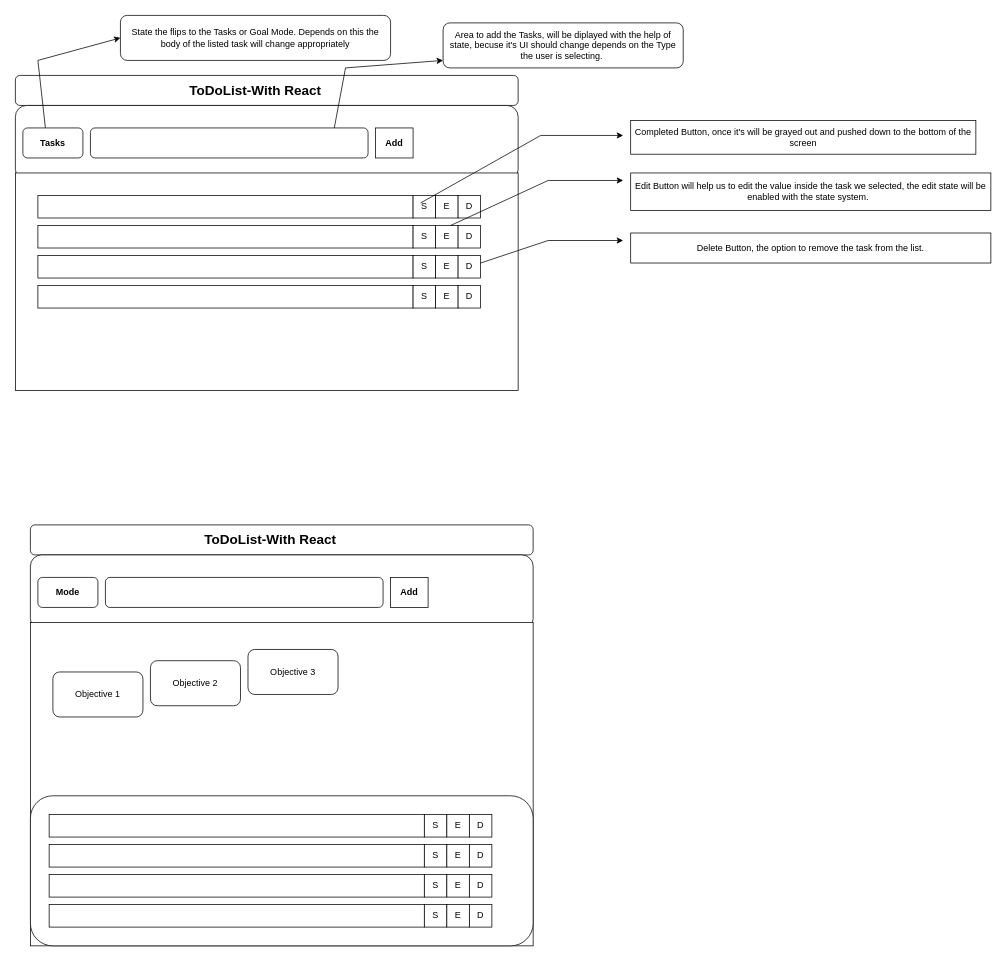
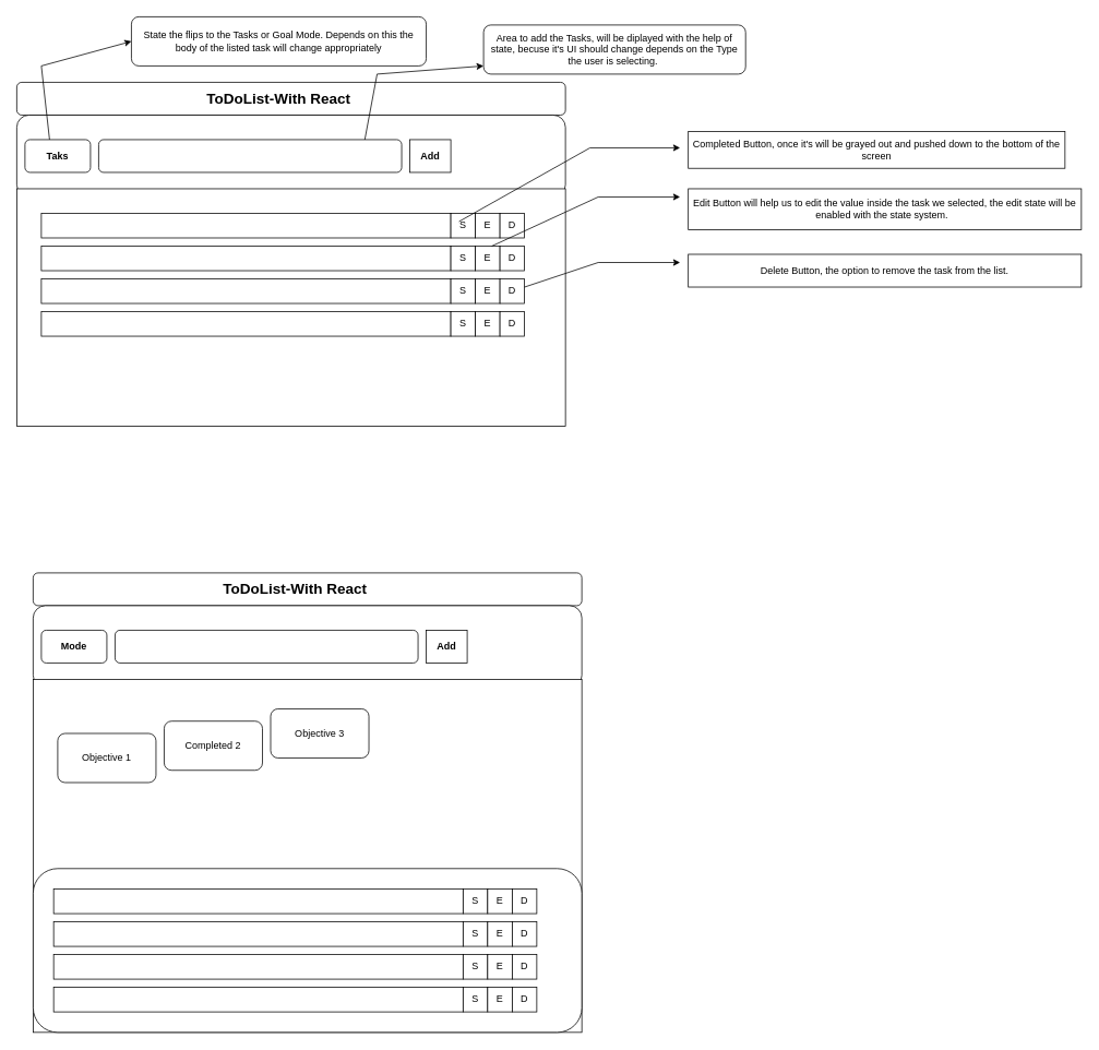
  <mxCell id="0" />
  <mxCell id="1" parent="0" />
  <mxCell id="2" value="" style="rounded=1;whiteSpace=wrap;html=1;" vertex="1" parent="1"><mxGeometry x="20" y="100" width="670" height="40" as="geometry" /></mxCell>
  <mxCell id="3" value="" style="rounded=1;whiteSpace=wrap;html=1;" vertex="1" parent="1"><mxGeometry x="20" y="140" width="670" height="100" as="geometry" /></mxCell>
  <mxCell id="4" value="&lt;span style=&quot;font-size: 18px;&quot;&gt;&lt;b&gt;ToDoList-With React&lt;br&gt;&lt;/b&gt;&lt;/span&gt;" style="text;html=1;strokeColor=none;fillColor=none;align=center;verticalAlign=middle;whiteSpace=wrap;rounded=0;" vertex="1" parent="1"><mxGeometry x="230" y="105" width="220" height="30" as="geometry" /></mxCell>
  <mxCell id="5" value="" style="rounded=1;whiteSpace=wrap;html=1;" vertex="1" parent="1"><mxGeometry x="120" y="170" width="370" height="40" as="geometry" /></mxCell>
- <mxCell id="6" value="&lt;b&gt;Tasks&lt;/b&gt;" style="rounded=1;whiteSpace=wrap;html=1;" vertex="1" parent="1"><mxGeometry x="30" y="170" width="80" height="40" as="geometry" /></mxCell>
+ <mxCell id="6" value="&lt;b&gt;Taks&lt;/b&gt;" style="rounded=1;whiteSpace=wrap;html=1;" vertex="1" parent="1"><mxGeometry x="30" y="170" width="80" height="40" as="geometry" /></mxCell>
  <mxCell id="7" value="" style="rounded=0;whiteSpace=wrap;html=1;" vertex="1" parent="1"><mxGeometry x="500" y="170" width="50" height="40" as="geometry" /></mxCell>
  <mxCell id="8" value="&lt;b&gt;Add&lt;/b&gt;" style="text;html=1;strokeColor=none;fillColor=none;align=center;verticalAlign=middle;whiteSpace=wrap;rounded=0;" vertex="1" parent="1"><mxGeometry x="495" y="175" width="60" height="30" as="geometry" /></mxCell>
  <mxCell id="9" value="" style="endArrow=classic;html=1;rounded=0;" edge="1" parent="1"><mxGeometry width="50" height="50" relative="1" as="geometry"><mxPoint x="60" y="170" as="sourcePoint" /><mxPoint x="160" y="50" as="targetPoint" /><Array as="points"><mxPoint x="50" y="80" /></Array></mxGeometry></mxCell>
  <mxCell id="10" value="State the flips to the Tasks or Goal Mode. Depends on this the body of the listed task will change appropriately" style="rounded=1;whiteSpace=wrap;html=1;" vertex="1" parent="1"><mxGeometry x="160" width="360" height="60" as="geometry" y="20" /></mxCell>
  <mxCell id="11" value="" style="endArrow=classic;html=1;rounded=0;" edge="1" parent="1"><mxGeometry width="50" height="50" relative="1" as="geometry"><mxPoint x="445" y="170" as="sourcePoint" /><mxPoint x="590" y="80" as="targetPoint" /><Array as="points"><mxPoint x="460" y="90" /></Array></mxGeometry></mxCell>
  <mxCell id="12" value="Area to add the Tasks, will be diplayed with the help of state, becuse it's UI should change depends on the Type the user is selecting.&amp;nbsp;" style="rounded=1;whiteSpace=wrap;html=1;" vertex="1" parent="1"><mxGeometry x="590" y="30" width="320" height="60" as="geometry" /></mxCell>
  <mxCell id="13" value="" style="rounded=0;whiteSpace=wrap;html=1;" vertex="1" parent="1"><mxGeometry x="20" y="230" width="670" height="290" as="geometry" /></mxCell>
  <mxCell id="14" value="" style="rounded=0;whiteSpace=wrap;html=1;" vertex="1" parent="1"><mxGeometry x="50" y="260" width="500" height="30" as="geometry" /></mxCell>
  <mxCell id="15" value="S" style="rounded=0;whiteSpace=wrap;html=1;" vertex="1" parent="1"><mxGeometry x="550" y="260" width="30" height="30" as="geometry" /></mxCell>
  <mxCell id="16" value="E" style="rounded=0;whiteSpace=wrap;html=1;" vertex="1" parent="1"><mxGeometry x="580" y="260" width="30" height="30" as="geometry" /></mxCell>
  <mxCell id="17" value="" style="rounded=0;whiteSpace=wrap;html=1;" vertex="1" parent="1"><mxGeometry x="50" y="300" width="500" height="30" as="geometry" /></mxCell>
  <mxCell id="18" value="" style="rounded=0;whiteSpace=wrap;html=1;" vertex="1" parent="1"><mxGeometry x="50" y="340" width="500" height="30" as="geometry" /></mxCell>
  <mxCell id="19" value="" style="rounded=0;whiteSpace=wrap;html=1;" vertex="1" parent="1"><mxGeometry x="50" y="380" width="500" height="30" as="geometry" /></mxCell>
  <mxCell id="20" value="D" style="rounded=0;whiteSpace=wrap;html=1;" vertex="1" parent="1"><mxGeometry x="610" y="260" width="30" height="30" as="geometry" /></mxCell>
  <mxCell id="21" value="S" style="rounded=0;whiteSpace=wrap;html=1;" vertex="1" parent="1"><mxGeometry x="550" y="300" width="30" height="30" as="geometry" /></mxCell>
  <mxCell id="22" value="E" style="rounded=0;whiteSpace=wrap;html=1;" vertex="1" parent="1"><mxGeometry x="580" y="300" width="30" height="30" as="geometry" /></mxCell>
  <mxCell id="23" value="D" style="rounded=0;whiteSpace=wrap;html=1;" vertex="1" parent="1"><mxGeometry x="610" y="300" width="30" height="30" as="geometry" /></mxCell>
  <mxCell id="24" value="S" style="rounded=0;whiteSpace=wrap;html=1;" vertex="1" parent="1"><mxGeometry x="550" y="340" width="30" height="30" as="geometry" /></mxCell>
  <mxCell id="25" value="E" style="rounded=0;whiteSpace=wrap;html=1;" vertex="1" parent="1"><mxGeometry x="580" y="340" width="30" height="30" as="geometry" /></mxCell>
  <mxCell id="26" value="D" style="rounded=0;whiteSpace=wrap;html=1;" vertex="1" parent="1"><mxGeometry x="610" y="340" width="30" height="30" as="geometry" /></mxCell>
  <mxCell id="27" value="S" style="rounded=0;whiteSpace=wrap;html=1;" vertex="1" parent="1"><mxGeometry x="550" y="380" width="30" height="30" as="geometry" /></mxCell>
  <mxCell id="28" value="E" style="rounded=0;whiteSpace=wrap;html=1;" vertex="1" parent="1"><mxGeometry x="580" y="380" width="30" height="30" as="geometry" /></mxCell>
  <mxCell id="29" value="D" style="rounded=0;whiteSpace=wrap;html=1;" vertex="1" parent="1"><mxGeometry x="610" y="380" width="30" height="30" as="geometry" /></mxCell>
  <mxCell id="30" value="" style="endArrow=classic;html=1;rounded=0;" edge="1" parent="1"><mxGeometry width="50" height="50" relative="1" as="geometry"><mxPoint x="560" y="270" as="sourcePoint" /><mxPoint x="830" y="180" as="targetPoint" /><Array as="points"><mxPoint x="720" y="180" /></Array></mxGeometry></mxCell>
  <mxCell id="31" value="Completed Button, once it's will be grayed out and pushed down to the bottom of the screen" style="rounded=0;whiteSpace=wrap;html=1;" vertex="1" parent="1"><mxGeometry x="840" y="160" width="460" height="45" as="geometry" /></mxCell>
  <mxCell id="32" value="" style="endArrow=classic;html=1;rounded=0;" edge="1" parent="1"><mxGeometry width="50" height="50" relative="1" as="geometry"><mxPoint x="600" y="300" as="sourcePoint" /><mxPoint x="830" y="240" as="targetPoint" /><Array as="points"><mxPoint x="730" y="240" /></Array></mxGeometry></mxCell>
  <mxCell id="33" value="Edit Button will help us to edit the value inside the task we selected, the edit state will be enabled with the state system.&amp;nbsp;&amp;nbsp;" style="rounded=0;whiteSpace=wrap;html=1;" vertex="1" parent="1"><mxGeometry x="840" y="230" width="480" height="50" as="geometry" /></mxCell>
  <mxCell id="34" value="" style="endArrow=classic;html=1;rounded=0;" edge="1" parent="1"><mxGeometry width="50" height="50" relative="1" as="geometry"><mxPoint x="640" y="350" as="sourcePoint" /><mxPoint x="830" y="320" as="targetPoint" /><Array as="points"><mxPoint x="730" y="320" /></Array></mxGeometry></mxCell>
  <mxCell id="35" value="Delete Button, the option to remove the task from the list." style="rounded=0;whiteSpace=wrap;html=1;" vertex="1" parent="1"><mxGeometry x="840" y="310" width="480" height="40" as="geometry" /></mxCell>
  <mxCell id="36" style="edgeStyle=orthogonalEdgeStyle;rounded=0;orthogonalLoop=1;jettySize=auto;html=1;exitX=0.5;exitY=1;exitDx=0;exitDy=0;" edge="1" parent="1" source="13" target="13"><mxGeometry relative="1" as="geometry" /></mxCell>
  <mxCell id="37" value="" style="rounded=1;whiteSpace=wrap;html=1;" vertex="1" parent="1"><mxGeometry x="40" y="699" width="670" height="40" as="geometry" /></mxCell>
  <mxCell id="38" value="" style="rounded=1;whiteSpace=wrap;html=1;" vertex="1" parent="1"><mxGeometry x="40" y="739" width="670" height="100" as="geometry" /></mxCell>
  <mxCell id="39" value="&lt;span style=&quot;font-size: 18px;&quot;&gt;&lt;b&gt;ToDoList-With React&lt;br&gt;&lt;/b&gt;&lt;/span&gt;" style="text;html=1;strokeColor=none;fillColor=none;align=center;verticalAlign=middle;whiteSpace=wrap;rounded=0;" vertex="1" parent="1"><mxGeometry x="250" y="704" width="220" height="30" as="geometry" /></mxCell>
  <mxCell id="40" value="" style="rounded=1;whiteSpace=wrap;html=1;" vertex="1" parent="1"><mxGeometry x="140" y="769" width="370" height="40" as="geometry" /></mxCell>
  <mxCell id="41" value="&lt;b&gt;Mode&lt;/b&gt;" style="rounded=1;whiteSpace=wrap;html=1;" vertex="1" parent="1"><mxGeometry x="50" y="769" width="80" height="40" as="geometry" /></mxCell>
  <mxCell id="42" value="" style="rounded=0;whiteSpace=wrap;html=1;" vertex="1" parent="1"><mxGeometry x="520" y="769" width="50" height="40" as="geometry" /></mxCell>
  <mxCell id="43" value="&lt;b&gt;Add&lt;/b&gt;" style="text;html=1;strokeColor=none;fillColor=none;align=center;verticalAlign=middle;whiteSpace=wrap;rounded=0;" vertex="1" parent="1"><mxGeometry x="515" y="774" width="60" height="30" as="geometry" /></mxCell>
  <mxCell id="44" value="" style="rounded=0;whiteSpace=wrap;html=1;" vertex="1" parent="1"><mxGeometry x="40" y="829" width="670" height="431" as="geometry" /></mxCell>
  <mxCell id="45" style="edgeStyle=orthogonalEdgeStyle;rounded=0;orthogonalLoop=1;jettySize=auto;html=1;exitX=0.5;exitY=1;exitDx=0;exitDy=0;" edge="1" parent="1" source="44" target="44"><mxGeometry relative="1" as="geometry" /></mxCell>
  <mxCell id="46" value="Objective 1" style="rounded=1;whiteSpace=wrap;html=1;" vertex="1" parent="1"><mxGeometry x="70" y="895" width="120" height="60" as="geometry" /></mxCell>
- <mxCell id="47" value="Objective 2" style="rounded=1;whiteSpace=wrap;html=1;" vertex="1" parent="1"><mxGeometry x="200" y="880" width="120" height="60" as="geometry" /></mxCell>
+ <mxCell id="47" value="Completed 2" style="rounded=1;whiteSpace=wrap;html=1;" vertex="1" parent="1"><mxGeometry x="200" y="880" width="120" height="60" as="geometry" /></mxCell>
  <mxCell id="48" value="Objective 3" style="rounded=1;whiteSpace=wrap;html=1;" vertex="1" parent="1"><mxGeometry x="330" y="865" width="120" height="60" as="geometry" /></mxCell>
  <mxCell id="49" value="" style="rounded=1;whiteSpace=wrap;html=1;" vertex="1" parent="1"><mxGeometry x="40" y="1060" width="670" height="200" as="geometry" /></mxCell>
  <mxCell id="50" value="" style="rounded=0;whiteSpace=wrap;html=1;" vertex="1" parent="1"><mxGeometry x="65" y="1085" width="500" height="30" as="geometry" /></mxCell>
  <mxCell id="51" value="S" style="rounded=0;whiteSpace=wrap;html=1;" vertex="1" parent="1"><mxGeometry x="565" y="1085" width="30" height="30" as="geometry" /></mxCell>
  <mxCell id="52" value="E" style="rounded=0;whiteSpace=wrap;html=1;" vertex="1" parent="1"><mxGeometry x="595" y="1085" width="30" height="30" as="geometry" /></mxCell>
  <mxCell id="53" value="" style="rounded=0;whiteSpace=wrap;html=1;" vertex="1" parent="1"><mxGeometry x="65" y="1125" width="500" height="30" as="geometry" /></mxCell>
  <mxCell id="54" value="" style="rounded=0;whiteSpace=wrap;html=1;" vertex="1" parent="1"><mxGeometry x="65" y="1165" width="500" height="30" as="geometry" /></mxCell>
  <mxCell id="55" value="" style="rounded=0;whiteSpace=wrap;html=1;" vertex="1" parent="1"><mxGeometry x="65" y="1205" width="500" height="30" as="geometry" /></mxCell>
  <mxCell id="56" value="D" style="rounded=0;whiteSpace=wrap;html=1;" vertex="1" parent="1"><mxGeometry x="625" y="1085" width="30" height="30" as="geometry" /></mxCell>
  <mxCell id="57" value="S" style="rounded=0;whiteSpace=wrap;html=1;" vertex="1" parent="1"><mxGeometry x="565" y="1125" width="30" height="30" as="geometry" /></mxCell>
  <mxCell id="58" value="E" style="rounded=0;whiteSpace=wrap;html=1;" vertex="1" parent="1"><mxGeometry x="595" y="1125" width="30" height="30" as="geometry" /></mxCell>
  <mxCell id="59" value="D" style="rounded=0;whiteSpace=wrap;html=1;" vertex="1" parent="1"><mxGeometry x="625" y="1125" width="30" height="30" as="geometry" /></mxCell>
  <mxCell id="60" value="S" style="rounded=0;whiteSpace=wrap;html=1;" vertex="1" parent="1"><mxGeometry x="565" y="1165" width="30" height="30" as="geometry" /></mxCell>
  <mxCell id="61" value="E" style="rounded=0;whiteSpace=wrap;html=1;" vertex="1" parent="1"><mxGeometry x="595" y="1165" width="30" height="30" as="geometry" /></mxCell>
  <mxCell id="62" value="D" style="rounded=0;whiteSpace=wrap;html=1;" vertex="1" parent="1"><mxGeometry x="625" y="1165" width="30" height="30" as="geometry" /></mxCell>
  <mxCell id="63" value="S" style="rounded=0;whiteSpace=wrap;html=1;" vertex="1" parent="1"><mxGeometry x="565" y="1205" width="30" height="30" as="geometry" /></mxCell>
  <mxCell id="64" value="E" style="rounded=0;whiteSpace=wrap;html=1;" vertex="1" parent="1"><mxGeometry x="595" y="1205" width="30" height="30" as="geometry" /></mxCell>
  <mxCell id="65" value="D" style="rounded=0;whiteSpace=wrap;html=1;" vertex="1" parent="1"><mxGeometry x="625" y="1205" width="30" height="30" as="geometry" /></mxCell>
